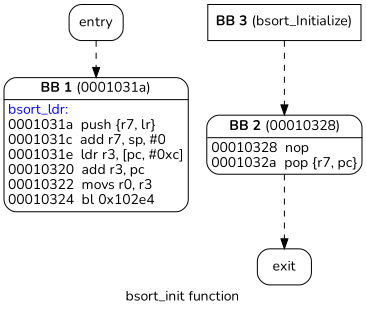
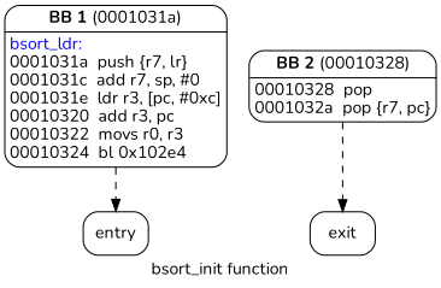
  digraph {
    fontname=Nunito
    label=<bsort_init function>
    node [fontname=Nunito shape=Mrecord]
    edge [fontname=Nunito style=dashed]
    n1 [label=<entry>]
    n2 [label=<<TABLE BORDER="0"><TR><TD><B>BB 1</B> (0001031a)</TD></TR><HR/><TR><TD ALIGN="LEFT"><FONT COLOR="blue">bsort_ldr:</FONT><BR ALIGN="left"/>0001031a  push \{r7, lr\}<BR ALIGN="left"/>0001031c  add r7, sp, #0<BR ALIGN="left"/>0001031e  ldr r3, [pc, #0xc]<BR ALIGN="left"/>00010320  add r3, pc<BR ALIGN="left"/>00010322  movs r0, r3<BR ALIGN="left"/>00010324  bl 0x102e4<BR ALIGN="left"/></TD></TR></TABLE>> margin=0]
-   n3 [label=<<B>BB 3</B> (bsort_Initialize)> shape=box]
-   n4 [label=<<TABLE BORDER="0"><TR><TD><B>BB 2</B> (00010328)</TD></TR><HR/><TR><TD ALIGN="LEFT">00010328  nop<BR ALIGN="left"/>0001032a  pop \{r7, pc\}<BR ALIGN="left"/></TD></TR></TABLE>> margin=0]
+   n4 [label=<<TABLE BORDER="0"><TR><TD><B>BB 2</B> (00010328)</TD></TR><HR/><TR><TD ALIGN="LEFT">00010328  pop<BR ALIGN="left"/>0001032a  pop \{r7, pc\}<BR ALIGN="left"/></TD></TR></TABLE>> margin=0]
    n5 [label=<exit>]
-   n1 -> n2
-   n3 -> n4
+   n2 -> n1
    n4 -> n5
  }
